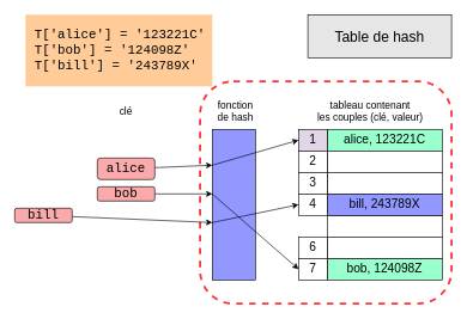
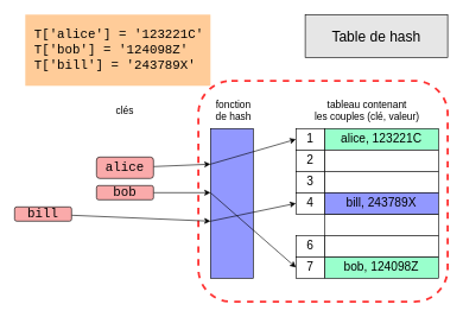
  <mxCell id="0" />
  <mxCell id="1" parent="0" />
  <mxCell id="2" value="" style="rounded=1;whiteSpace=wrap;html=1;fontFamily=Courier New;fontSize=18;dashed=1;strokeColor=#FF3333;strokeWidth=3;" vertex="1" parent="1"><mxGeometry x="278" y="113" width="350" height="310" as="geometry" /></mxCell>
  <mxCell id="3" value="&lt;span&gt;Table de hash&lt;/span&gt;" style="rounded=0;whiteSpace=wrap;html=1;fontSize=20;fillColor=#E6E6E6;" parent="1" vertex="1"><mxGeometry x="428" width="200" height="60" as="geometry" y="20" /></mxCell>
  <mxCell id="4" value="" style="group" parent="1" vertex="1" connectable="0"><mxGeometry x="415" y="180" width="200" height="210" as="geometry" /></mxCell>
  <mxCell id="5" value="&lt;span style=&quot;font-size: 17px&quot;&gt;alice, 123221C&lt;/span&gt;" style="rounded=0;whiteSpace=wrap;html=1;fillColor=#99FFCC;" parent="4" vertex="1"><mxGeometry x="40" width="160" height="30" as="geometry" /></mxCell>
  <mxCell id="6" value="" style="rounded=0;whiteSpace=wrap;html=1;" parent="4" vertex="1"><mxGeometry x="40" y="120" width="160" height="30" as="geometry" /></mxCell>
  <mxCell id="7" value="&lt;span style=&quot;font-size: 17px&quot;&gt;bob, 124098Z&lt;/span&gt;" style="rounded=0;whiteSpace=wrap;html=1;fillColor=#99FFCC;" parent="4" vertex="1"><mxGeometry x="40" y="180" width="160" height="30" as="geometry" /></mxCell>
  <mxCell id="8" value="" style="rounded=0;whiteSpace=wrap;html=1;" parent="4" vertex="1"><mxGeometry x="40" y="30" width="160" height="30" as="geometry" /></mxCell>
  <mxCell id="9" value="" style="rounded=0;whiteSpace=wrap;html=1;" parent="4" vertex="1"><mxGeometry x="40" y="60" width="160" height="30" as="geometry" /></mxCell>
  <mxCell id="10" value="&lt;span style=&quot;font-size: 17px&quot;&gt;bill, 243789X&lt;/span&gt;" style="rounded=0;whiteSpace=wrap;html=1;fillColor=#9298ff;" parent="4" vertex="1"><mxGeometry x="40" y="90" width="160" height="30" as="geometry" /></mxCell>
  <mxCell id="11" value="" style="rounded=0;whiteSpace=wrap;html=1;" parent="4" vertex="1"><mxGeometry x="40" y="150" width="160" height="30" as="geometry" /></mxCell>
- <mxCell id="12" value="1" style="rounded=0;whiteSpace=wrap;html=1;fontSize=17;fillColor=#e1d5e7;" parent="4" vertex="1"><mxGeometry width="40" height="30" as="geometry" /></mxCell>
+ <mxCell id="12" value="1" style="rounded=0;whiteSpace=wrap;html=1;fontSize=17;" parent="4" vertex="1"><mxGeometry width="40" height="30" as="geometry" /></mxCell>
  <mxCell id="13" value="2" style="rounded=0;whiteSpace=wrap;html=1;fontSize=17;" parent="4" vertex="1"><mxGeometry y="30" width="40" height="30" as="geometry" /></mxCell>
  <mxCell id="14" value="3" style="rounded=0;whiteSpace=wrap;html=1;fontSize=17;" parent="4" vertex="1"><mxGeometry y="60" width="40" height="30" as="geometry" /></mxCell>
  <mxCell id="15" value="4" style="rounded=0;whiteSpace=wrap;html=1;fontSize=17;" parent="4" vertex="1"><mxGeometry y="90" width="40" height="30" as="geometry" /></mxCell>
  <mxCell id="16" value="6" style="rounded=0;whiteSpace=wrap;html=1;fontSize=17;" parent="4" vertex="1"><mxGeometry y="150" width="40" height="30" as="geometry" /></mxCell>
  <mxCell id="17" value="7" style="rounded=0;whiteSpace=wrap;html=1;fontSize=17;" parent="4" vertex="1"><mxGeometry y="180" width="40" height="30" as="geometry" /></mxCell>
  <mxCell id="18" value="tableau contenant&lt;br style=&quot;font-size: 14px&quot;&gt;les couples (clé, valeur)" style="text;html=1;strokeColor=none;fillColor=none;align=center;verticalAlign=middle;whiteSpace=wrap;rounded=0;fontSize=14;" vertex="1" parent="1"><mxGeometry x="430" y="140" width="170" height="30" as="geometry" /></mxCell>
  <mxCell id="19" value="&lt;div style=&quot;font-size: 18px&quot;&gt;&lt;span style=&quot;font-family: &amp;#34;courier new&amp;#34;&quot;&gt;&lt;font style=&quot;font-size: 18px&quot;&gt;&amp;nbsp;T['alice'] = '123221C'&lt;/font&gt;&lt;/span&gt;&lt;/div&gt;&lt;font face=&quot;Courier New&quot; style=&quot;font-size: 18px&quot;&gt;&lt;div&gt;&lt;span&gt;&amp;nbsp;T['bob'] = '124098Z'&lt;/span&gt;&lt;/div&gt;&lt;div&gt;&lt;span&gt;&amp;nbsp;T['bill'] = '243789X'&lt;/span&gt;&lt;/div&gt;&lt;/font&gt;" style="text;html=1;strokeColor=none;fillColor=#FFCC99;align=left;verticalAlign=middle;whiteSpace=wrap;rounded=0;fontSize=14;" vertex="1" parent="1"><mxGeometry x="35" width="260" height="100" as="geometry" y="20" /></mxCell>
  <mxCell id="20" style="edgeStyle=none;html=1;fontFamily=Courier New;fontSize=18;" edge="1" parent="1" source="21"><mxGeometry relative="1" as="geometry"><mxPoint x="295" y="230" as="targetPoint" /></mxGeometry></mxCell>
  <mxCell id="21" value="alice" style="rounded=1;whiteSpace=wrap;html=1;fontFamily=Courier New;fontSize=18;fillColor=#FAAAAA;" vertex="1" parent="1"><mxGeometry x="135" y="220" width="80" height="30" as="geometry" /></mxCell>
- <mxCell id="22" value="clé" style="text;html=1;strokeColor=none;fillColor=none;align=center;verticalAlign=middle;whiteSpace=wrap;rounded=0;fontSize=14;" vertex="1" parent="1"><mxGeometry x="90" y="140" width="170" height="30" as="geometry" /></mxCell>
+ <mxCell id="22" value="clés" style="text;html=1;strokeColor=none;fillColor=none;align=center;verticalAlign=middle;whiteSpace=wrap;rounded=0;fontSize=14;" vertex="1" parent="1"><mxGeometry x="90" y="140" width="170" height="30" as="geometry" /></mxCell>
  <mxCell id="23" style="edgeStyle=none;html=1;fontFamily=Courier New;fontSize=18;" edge="1" parent="1" source="24"><mxGeometry relative="1" as="geometry"><mxPoint x="295" y="270" as="targetPoint" /></mxGeometry></mxCell>
  <mxCell id="24" value="bob" style="rounded=1;whiteSpace=wrap;html=1;fontFamily=Courier New;fontSize=18;fillColor=#FAAAAA;" vertex="1" parent="1"><mxGeometry x="135" y="260" width="80" height="20" as="geometry" /></mxCell>
  <mxCell id="25" style="edgeStyle=none;html=1;fontFamily=Courier New;fontSize=18;" edge="1" parent="1" source="26"><mxGeometry relative="1" as="geometry"><mxPoint x="295" y="310" as="targetPoint" /></mxGeometry></mxCell>
  <mxCell id="26" value="bill" style="rounded=1;whiteSpace=wrap;html=1;fontFamily=Courier New;fontSize=18;fillColor=#FAAAAA;" vertex="1" parent="1"><mxGeometry x="20" y="290" width="80" height="20" as="geometry" /></mxCell>
  <mxCell id="27" value="" style="rounded=0;whiteSpace=wrap;html=1;fontFamily=Courier New;fontSize=18;fillColor=#9298FF;" vertex="1" parent="1"><mxGeometry x="295" y="180" width="60" height="210" as="geometry" /></mxCell>
  <mxCell id="28" value="fonction&lt;br&gt;de hash" style="text;html=1;strokeColor=none;fillColor=none;align=center;verticalAlign=middle;whiteSpace=wrap;rounded=0;fontSize=14;" vertex="1" parent="1"><mxGeometry x="275" y="130" width="105" height="50" as="geometry" /></mxCell>
  <mxCell id="29" value="" style="endArrow=classic;html=1;fontFamily=Courier New;fontSize=18;entryX=0;entryY=0.5;entryDx=0;entryDy=0;" edge="1" parent="1" target="12"><mxGeometry width="50" height="50" relative="1" as="geometry"><mxPoint x="295" y="230" as="sourcePoint" /><mxPoint x="345" y="180" as="targetPoint" /></mxGeometry></mxCell>
  <mxCell id="30" value="" style="endArrow=classic;html=1;fontFamily=Courier New;fontSize=18;entryX=0;entryY=0.5;entryDx=0;entryDy=0;" edge="1" parent="1" target="17"><mxGeometry width="50" height="50" relative="1" as="geometry"><mxPoint x="295" y="270" as="sourcePoint" /><mxPoint x="345" y="220" as="targetPoint" /></mxGeometry></mxCell>
  <mxCell id="31" value="" style="endArrow=classic;html=1;fontFamily=Courier New;fontSize=18;entryX=0;entryY=0.5;entryDx=0;entryDy=0;" edge="1" parent="1" target="15"><mxGeometry width="50" height="50" relative="1" as="geometry"><mxPoint x="295" y="310" as="sourcePoint" /><mxPoint x="345" y="260" as="targetPoint" /></mxGeometry></mxCell>
